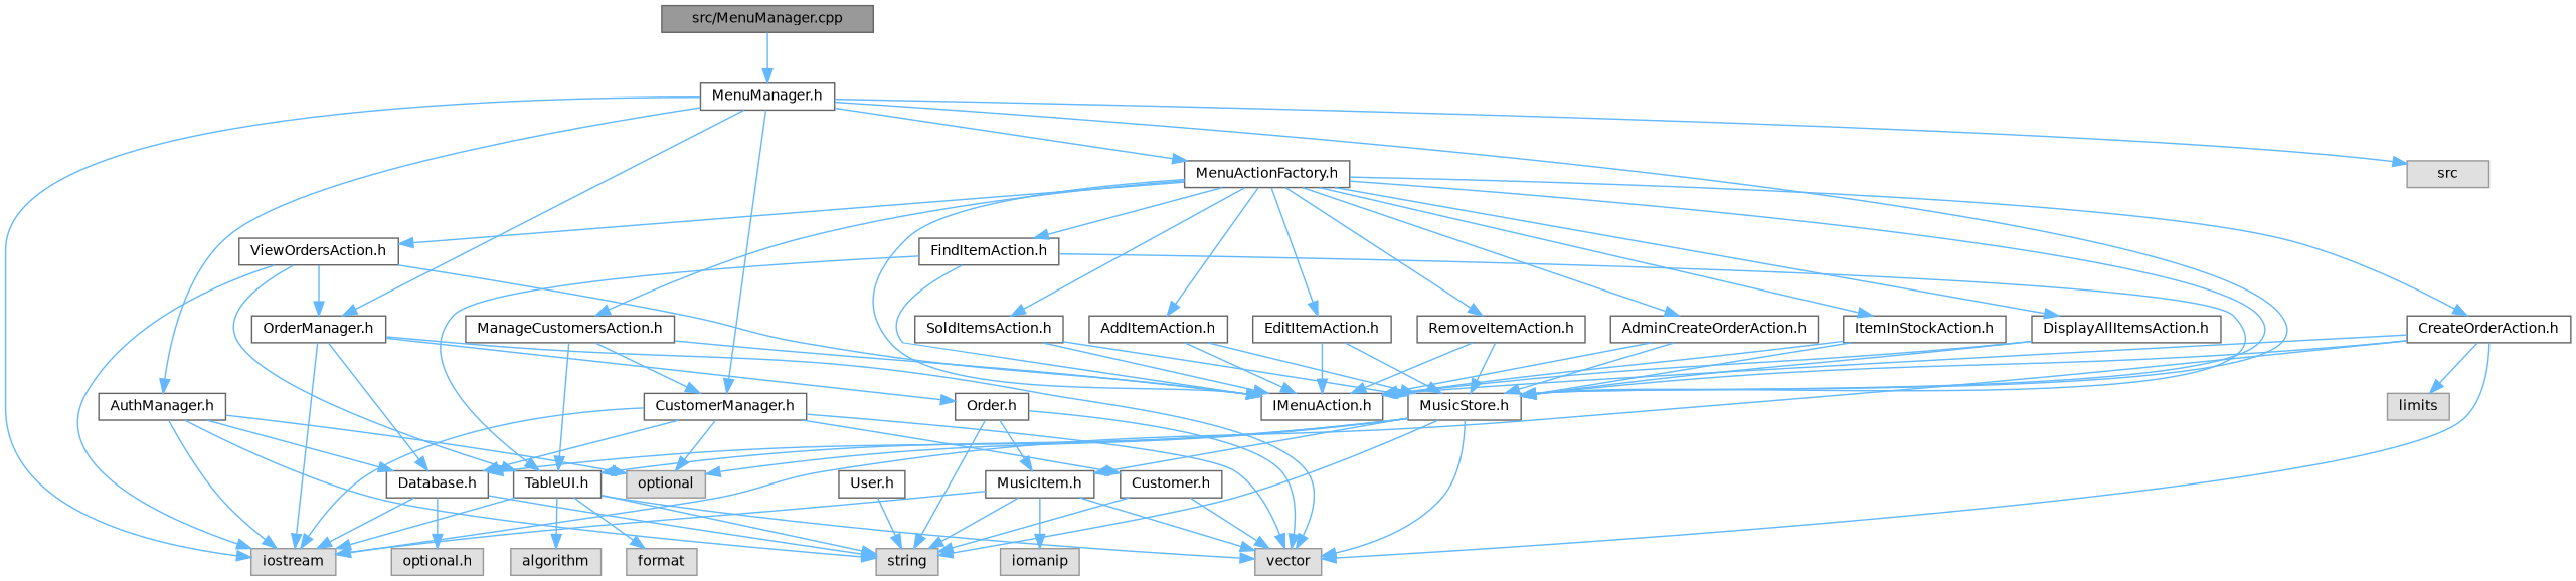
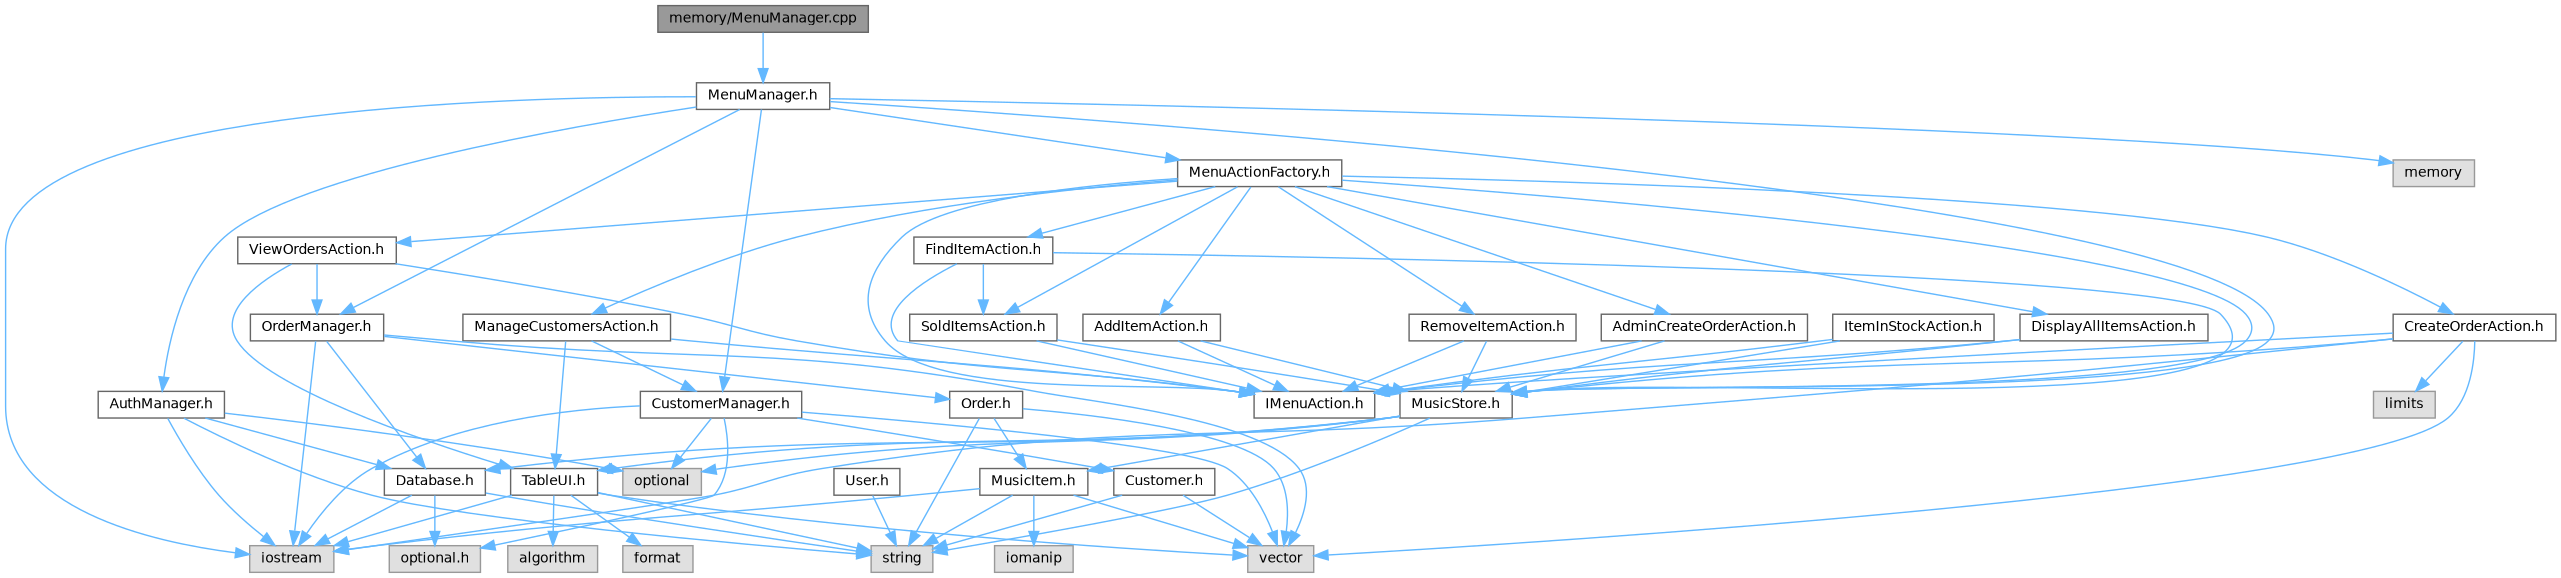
  digraph {
    node [color=grey40 fillcolor=white fontname=Helvetica fontsize=10 shape=box style=filled]
    edge [color=steelblue1 fontname=Helvetica fontsize=10 labelfontname=Helvetica labelfontsize=10 style=solid]
-   n1 [color=gray40 fillcolor=grey60 fontcolor=black height=0.2 label="src/MenuManager.cpp" width=0.4]
+   n1 [color=gray40 fillcolor=grey60 fontcolor=black height=0.2 label="memory/MenuManager.cpp" width=0.4]
    n2 [height=0.2 label="MenuManager.h" width=0.4]
    n3 [height=0.2 label="AuthManager.h" width=0.4]
    n4 [color=grey60 fillcolor="#E0E0E0" height=0.2 label=iostream width=0.4]
    n5 [height=0.2 label="MenuActionFactory.h" width=0.4]
    n6 [height=0.2 label="MusicStore.h" width=0.4]
    n7 [height=0.2 label="OrderManager.h" width=0.4]
    n8 [height=0.2 label="CustomerManager.h" width=0.4]
-   n9 [color=grey60 fillcolor="#E0E0E0" height=0.2 label=src width=0.4]
+   n9 [color=grey60 fillcolor="#E0E0E0" height=0.2 label=memory width=0.4]
    n10 [height=0.2 label="Database.h" width=0.4]
    n11 [color=grey60 fillcolor="#E0E0E0" height=0.2 label=string width=0.4]
    n12 [color=grey60 fillcolor="#E0E0E0" height=0.2 label=optional width=0.4]
    n13 [height=0.2 label="IMenuAction.h" width=0.4]
    n14 [height=0.2 label="CreateOrderAction.h" width=0.4]
    n15 [height=0.2 label="FindItemAction.h" width=0.4]
    n16 [height=0.2 label="SoldItemsAction.h" width=0.4]
    n17 [height=0.2 label="ItemInStockAction.h" width=0.4]
    n18 [height=0.2 label="DisplayAllItemsAction.h" width=0.4]
    n19 [height=0.2 label="AddItemAction.h" width=0.4]
-   n20 [height=0.2 label="EditItemAction.h" width=0.4]
    n21 [height=0.2 label="RemoveItemAction.h" width=0.4]
    n22 [height=0.2 label="ViewOrdersAction.h" width=0.4]
    n23 [height=0.2 label="ManageCustomersAction.h" width=0.4]
    n24 [height=0.2 label="AdminCreateOrderAction.h" width=0.4]
    n25 [color=grey60 fillcolor="#E0E0E0" height=0.2 label=vector width=0.4]
    n26 [height=0.2 label="MusicItem.h" width=0.4]
    n27 [height=0.2 label="TableUI.h" width=0.4]
    n28 [height=0.2 label="Order.h" width=0.4]
    n29 [height=0.2 label="Customer.h" width=0.4]
    n30 [color=grey60 fillcolor="#E0E0E0" height=0.2 label="optional.h" width=0.4]
    n31 [height=0.2 label="User.h" width=0.4]
    n32 [color=grey60 fillcolor="#E0E0E0" height=0.2 label=limits width=0.4]
    n33 [color=grey60 fillcolor="#E0E0E0" height=0.2 label=iomanip width=0.4]
    n34 [color=grey60 fillcolor="#E0E0E0" height=0.2 label=format width=0.4]
    n35 [color=grey60 fillcolor="#E0E0E0" height=0.2 label=algorithm width=0.4]
    n1 -> n2
    n2 -> n3
    n2 -> n4
    n2 -> n5
    n2 -> n6
    n2 -> n7
    n2 -> n8
    n2 -> n9
    n3 -> n4
    n3 -> n10
    n3 -> n11
    n3 -> n12
    n5 -> n6
    n5 -> n13
    n5 -> n14
    n5 -> n15
    n5 -> n16
-   n5 -> n17
    n5 -> n18
    n5 -> n19
-   n5 -> n20
    n5 -> n21
    n5 -> n22
    n5 -> n23
    n5 -> n24
    n6 -> n10
    n6 -> n11
    n6 -> n12
-   n6 -> n25
    n6 -> n26
    n6 -> n27
    n7 -> n4
    n7 -> n10
    n7 -> n25
    n7 -> n28
    n8 -> n4
-   n8 -> n10
+   n8 -> n30
    n8 -> n12
    n8 -> n25
    n8 -> n29
    n10 -> n4
    n10 -> n11
    n10 -> n30
    n14 -> n4
    n14 -> n6
    n14 -> n13
    n14 -> n25
    n14 -> n32
    n15 -> n6
    n15 -> n13
-   n15 -> n27
+   n15 -> n16
    n16 -> n6
    n16 -> n13
    n17 -> n6
    n17 -> n13
    n18 -> n6
    n18 -> n13
    n19 -> n6
    n19 -> n13
-   n20 -> n6
-   n20 -> n13
    n21 -> n6
    n21 -> n13
-   n22 -> n4
    n22 -> n7
    n22 -> n13
    n22 -> n27
    n23 -> n8
    n23 -> n13
    n23 -> n27
    n24 -> n6
    n24 -> n13
    n26 -> n4
    n26 -> n11
    n26 -> n25
    n26 -> n33
    n27 -> n4
    n27 -> n11
    n27 -> n25
    n27 -> n34
    n27 -> n35
    n28 -> n11
    n28 -> n25
    n28 -> n26
    n29 -> n11
    n29 -> n25
    n31 -> n11
  }
